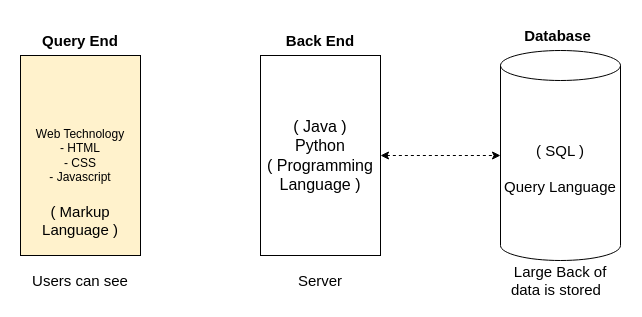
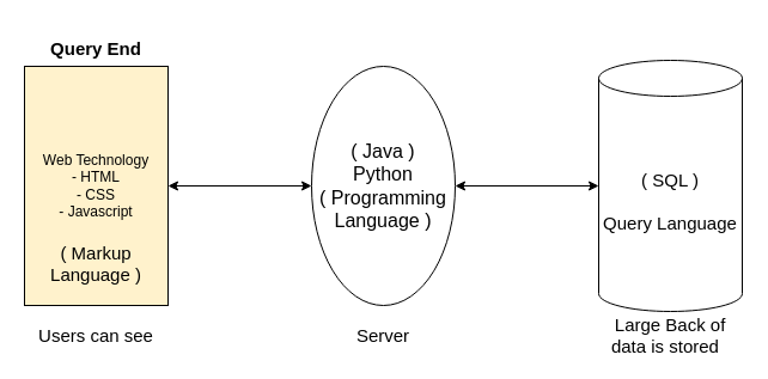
  <mxCell id="0" />
  <mxCell id="1" parent="0" />
  <mxCell id="2" value="Web Technology&lt;br&gt;- HTML&lt;br&gt;- CSS&lt;br&gt;- Javascript" style="rounded=0;whiteSpace=wrap;html=1;fillColor=#fff2cc;" vertex="1" parent="1"><mxGeometry x="20" y="55" width="120" height="200" as="geometry" /></mxCell>
  <mxCell id="3" value="Query End" style="text;html=1;strokeColor=none;fillColor=none;align=center;verticalAlign=middle;whiteSpace=wrap;rounded=0;fontStyle=1;fontSize=15;" vertex="1" parent="1"><mxGeometry x="20" y="25" width="120" height="30" as="geometry" /></mxCell>
- <mxCell id="4" value="&lt;font style=&quot;font-size: 16px;&quot;&gt;( Java )&lt;br&gt;Python&lt;br&gt;( Programming Language )&lt;br&gt;&lt;/font&gt;" style="rounded=0;whiteSpace=wrap;html=1;" vertex="1" parent="1"><mxGeometry x="260" y="55" width="120" height="200" as="geometry" /></mxCell>
- <mxCell id="5" value="Database" style="text;html=1;strokeColor=none;fillColor=none;align=center;verticalAlign=middle;whiteSpace=wrap;rounded=0;fontStyle=1;fontSize=15;" vertex="1" parent="1"><mxGeometry x="495" y="20" width="125" height="30" as="geometry" /></mxCell>
+ <mxCell id="4" value="&lt;font style=&quot;font-size: 16px;&quot;&gt;( Java )&lt;br&gt;Python&lt;br&gt;( Programming Language )&lt;br&gt;&lt;/font&gt;" style="ellipse;whiteSpace=wrap;html=1;" vertex="1" parent="1"><mxGeometry x="260" y="55" width="120" height="200" as="geometry" /></mxCell>
  <mxCell id="6" value="( SQL )&lt;br&gt;&lt;br&gt;Query Language" style="shape=cylinder3;whiteSpace=wrap;html=1;boundedLbl=1;backgroundOutline=1;size=15;fontSize=15;" vertex="1" parent="1"><mxGeometry x="500" y="50" width="120" height="210" as="geometry" /></mxCell>
- <mxCell id="8" value="" style="endArrow=classic;startArrow=classic;html=1;rounded=0;fontSize=15;entryX=0;entryY=0.5;entryDx=0;entryDy=0;entryPerimeter=0;exitX=1;exitY=0.5;exitDx=0;exitDy=0;dashed=1;" edge="1" parent="1" source="4" target="6"><mxGeometry width="50" height="50" relative="1" as="geometry"><mxPoint x="340" y="195" as="sourcePoint" /><mxPoint x="390" y="145" as="targetPoint" /></mxGeometry></mxCell>
- <mxCell id="9" value="Back End" style="text;html=1;strokeColor=none;fillColor=none;align=center;verticalAlign=middle;whiteSpace=wrap;rounded=0;fontStyle=1;fontSize=15;" vertex="1" parent="1"><mxGeometry x="260" y="25" width="120" height="30" as="geometry" /></mxCell>
+ <mxCell id="7" value="" style="endArrow=classic;startArrow=classic;html=1;rounded=0;fontSize=15;exitX=1;exitY=0.5;exitDx=0;exitDy=0;entryX=0;entryY=0.5;entryDx=0;entryDy=0;" edge="1" parent="1" source="2" target="4"><mxGeometry width="50" height="50" relative="1" as="geometry"><mxPoint x="340" y="195" as="sourcePoint" /><mxPoint x="390" y="145" as="targetPoint" /></mxGeometry></mxCell>
+ <mxCell id="8" value="" style="endArrow=classic;startArrow=classic;html=1;rounded=0;fontSize=15;entryX=0;entryY=0.5;entryDx=0;entryDy=0;entryPerimeter=0;exitX=1;exitY=0.5;exitDx=0;exitDy=0;" edge="1" parent="1" source="4" target="6"><mxGeometry width="50" height="50" relative="1" as="geometry"><mxPoint x="340" y="195" as="sourcePoint" /><mxPoint x="390" y="145" as="targetPoint" /></mxGeometry></mxCell>
  <mxCell id="10" value="&lt;span style=&quot;font-weight: normal;&quot;&gt;&amp;nbsp;Users can see &lt;span style=&quot;color: rgba(0, 0, 0, 0); font-family: monospace; font-size: 0px; text-align: start;&quot;&gt;%3CmxGraphModel%3E%3Croot%3E%3CmxCell%20id%3D%220%22%2F%3E%3CmxCell%20id%3D%221%22%20parent%3D%220%22%2F%3E%3CmxCell%20id%3D%222%22%20value%3D%22Front%20End%22%20style%3D%22text%3Bhtml%3D1%3BstrokeColor%3Dnone%3BfillColor%3Dnone%3Balign%3Dcenter%3BverticalAlign%3Dmiddle%3BwhiteSpace%3Dwrap%3Brounded%3D0%3BfontStyle%3D1%3BfontSize%3D15%3B%22%20vertex%3D%221%22%20parent%3D%221%22%3E%3CmxGeometry%20x%3D%2280%22%20y%3D%22130%22%20width%3D%22120%22%20height%3D%2230%22%20as%3D%22geometry%22%2F%3E%3C%2FmxCell%3E%3C%2Froot%3E%3C%2FmxGraphModel%3&lt;/span&gt;&lt;/span&gt;" style="text;html=1;strokeColor=none;fillColor=none;align=center;verticalAlign=middle;whiteSpace=wrap;rounded=0;fontStyle=1;fontSize=15;" vertex="1" parent="1"><mxGeometry x="20" y="265" width="120" height="30" as="geometry" /></mxCell>
  <mxCell id="11" value="&lt;span style=&quot;font-weight: normal;&quot;&gt;( Markup Language )&lt;span style=&quot;color: rgba(0, 0, 0, 0); font-family: monospace; font-size: 0px; text-align: start;&quot;&gt;%3CmxGraphModel%3E%3Croot%3E%3CmxCell%20id%3D%220%22%2F%3E%3CmxCell%20id%3D%221%22%20parent%3D%220%22%2F%3E%3CmxCell%20id%3D%222%22%20value%3D%22Front%20End%22%20style%3D%22text%3Bhtml%3D1%3BstrokeColor%3Dnone%3BfillColor%3Dnone%3Balign%3Dcenter%3BverticalAlign%3Dmiddle%3BwhiteSpace%3Dwrap%3Brounded%3D0%3BfontStyle%3D1%3BfontSize%3D15%3B%22%20vertex%3D%221%22%20parent%3D%221%22%3E%3CmxGeometry%20x%3D%2280%22%20y%3D%22130%22%20width%3D%22120%22%20height%3D%2230%22%20as%3D%22geometry%22%2F%3E%3C%2FmxCell%3E%3C%2Froot%3E%3C%2FmxGraphModel%3E&lt;/span&gt;&lt;/span&gt;" style="text;html=1;strokeColor=none;fillColor=none;align=center;verticalAlign=middle;whiteSpace=wrap;rounded=0;fontStyle=1;fontSize=15;" vertex="1" parent="1"><mxGeometry x="20" y="205" width="120" height="30" as="geometry" /></mxCell>
  <mxCell id="12" value="&lt;span style=&quot;font-weight: normal;&quot;&gt;&amp;nbsp;Server &lt;span style=&quot;color: rgba(0, 0, 0, 0); font-family: monospace; font-size: 0px; text-align: start;&quot;&gt;%3CmxGraphModel%3E%3Croot%3E%3CmxCell%20id%3D%220%22%2F%3E%3CmxCell%20id%3D%221%22%20parent%3D%220%22%2F%3E%3CmxCell%20id%3D%222%22%20value%3D%22Front%20End%22%20style%3D%22text%3Bhtml%3D1%3BstrokeColor%3Dnone%3BfillColor%3Dnone%3Balign%3Dcenter%3BverticalAlign%3Dmiddle%3BwhiteSpace%3Dwrap%3Brounded%3D0%3BfontStyle%3D1%3BfontSize%3D15%3B%22%20vertex%3D%221%22%20parent%3D%221%22%3E%3CmxGeometry%20x%3D%2280%22%20y%3D%22130%22%20width%3D%22120%22%20height%3D%2230%22%20as%3D%22geometry%22%2F%3E%3C%2FmxCell%3E%3C%2Froot%3E%3C%2Fm&lt;/span&gt;&lt;/span&gt;" style="text;html=1;strokeColor=none;fillColor=none;align=center;verticalAlign=middle;whiteSpace=wrap;rounded=0;fontStyle=1;fontSize=15;" vertex="1" parent="1"><mxGeometry x="260" y="265" width="120" height="30" as="geometry" /></mxCell>
  <mxCell id="13" value="&lt;span style=&quot;font-weight: 400;&quot;&gt;&amp;nbsp;Large Back of data is stored&amp;nbsp;&lt;/span&gt;" style="text;html=1;strokeColor=none;fillColor=none;align=center;verticalAlign=middle;whiteSpace=wrap;rounded=0;fontStyle=1;fontSize=15;" vertex="1" parent="1"><mxGeometry x="497.5" y="265" width="120" height="30" as="geometry" /></mxCell>
